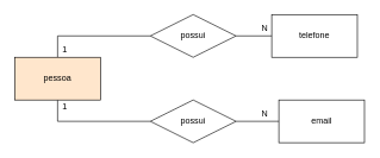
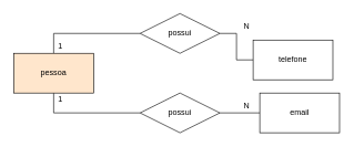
  <mxCell id="0" />
  <mxCell id="1" parent="0" />
  <mxCell id="2" style="edgeStyle=orthogonalEdgeStyle;rounded=0;orthogonalLoop=1;jettySize=auto;html=1;entryX=0;entryY=0.5;entryDx=0;entryDy=0;endArrow=none;endFill=0;" edge="1" parent="1" source="4" target="10"><mxGeometry relative="1" as="geometry"><Array as="points"><mxPoint x="80" y="50" /></Array></mxGeometry></mxCell>
  <mxCell id="3" style="edgeStyle=orthogonalEdgeStyle;rounded=0;orthogonalLoop=1;jettySize=auto;html=1;entryX=0;entryY=0.5;entryDx=0;entryDy=0;endArrow=none;endFill=0;exitX=0.5;exitY=1;exitDx=0;exitDy=0;" edge="1" parent="1" source="4" target="8"><mxGeometry relative="1" as="geometry"><Array as="points"><mxPoint x="80" y="170" /><mxPoint x="210" y="170" /></Array></mxGeometry></mxCell>
  <mxCell id="4" value="pessoa" style="rounded=0;whiteSpace=wrap;html=1;fillColor=#ffe6cc;" vertex="1" parent="1"><mxGeometry x="20" y="80" width="120" height="60" as="geometry" /></mxCell>
- <mxCell id="5" value="telefone" style="rounded=0;whiteSpace=wrap;html=1;" vertex="1" parent="1"><mxGeometry x="380" y="20" width="120" height="60" as="geometry" /></mxCell>
+ <mxCell id="5" value="telefone" style="rounded=0;whiteSpace=wrap;html=1;" vertex="1" parent="1"><mxGeometry x="380" y="60" width="120" height="60" as="geometry" /></mxCell>
  <mxCell id="6" value="email" style="rounded=0;whiteSpace=wrap;html=1;" vertex="1" parent="1"><mxGeometry x="390" y="140" width="120" height="60" as="geometry" /></mxCell>
  <mxCell id="7" style="edgeStyle=orthogonalEdgeStyle;rounded=0;orthogonalLoop=1;jettySize=auto;html=1;entryX=0;entryY=0.5;entryDx=0;entryDy=0;endArrow=none;endFill=0;" edge="1" parent="1" source="8" target="6"><mxGeometry relative="1" as="geometry" /></mxCell>
  <mxCell id="8" value="possui" style="shape=rhombus;perimeter=rhombusPerimeter;whiteSpace=wrap;html=1;align=center;" vertex="1" parent="1"><mxGeometry x="210" y="140" width="120" height="60" as="geometry" /></mxCell>
  <mxCell id="9" style="edgeStyle=orthogonalEdgeStyle;rounded=0;orthogonalLoop=1;jettySize=auto;html=1;entryX=0;entryY=0.5;entryDx=0;entryDy=0;endArrow=none;endFill=0;" edge="1" parent="1" source="10" target="5"><mxGeometry relative="1" as="geometry" /></mxCell>
  <mxCell id="10" value="possui" style="shape=rhombus;perimeter=rhombusPerimeter;whiteSpace=wrap;html=1;align=center;" vertex="1" parent="1"><mxGeometry x="210" y="20" width="120" height="60" as="geometry" /></mxCell>
  <mxCell id="11" value="N" style="text;html=1;align=center;verticalAlign=middle;resizable=0;points=[];autosize=1;strokeColor=none;" vertex="1" parent="1"><mxGeometry x="360" y="150" width="20" height="20" as="geometry" /></mxCell>
  <mxCell id="12" value="N" style="text;html=1;align=center;verticalAlign=middle;resizable=0;points=[];autosize=1;strokeColor=none;" vertex="1" parent="1"><mxGeometry x="360" y="30" width="20" height="20" as="geometry" /></mxCell>
  <mxCell id="13" value="1" style="text;html=1;align=center;verticalAlign=middle;resizable=0;points=[];autosize=1;strokeColor=none;" vertex="1" parent="1"><mxGeometry x="80" y="140" width="20" height="20" as="geometry" /></mxCell>
  <mxCell id="14" value="1" style="text;html=1;align=center;verticalAlign=middle;resizable=0;points=[];autosize=1;strokeColor=none;" vertex="1" parent="1"><mxGeometry x="80" y="60" width="20" height="20" as="geometry" /></mxCell>
